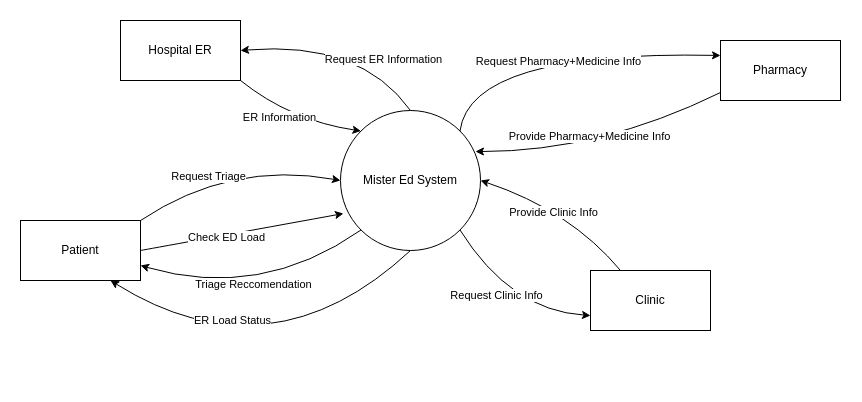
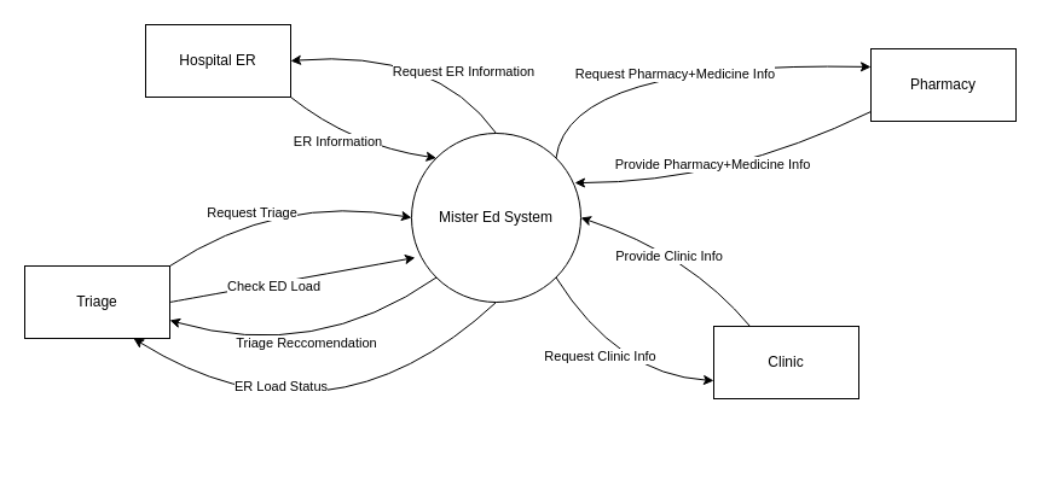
  <mxCell id="0" />
  <mxCell id="1" parent="0" />
  <mxCell id="2" value="Mister Ed System" style="ellipse;whiteSpace=wrap;html=1;aspect=fixed;" vertex="1" parent="1"><mxGeometry x="340" y="110" width="140" height="140" as="geometry" /></mxCell>
  <mxCell id="3" value="Hospital ER" style="rounded=0;whiteSpace=wrap;html=1;" vertex="1" parent="1"><mxGeometry x="120" y="20" width="120" height="60" as="geometry" /></mxCell>
  <mxCell id="4" value="Pharmacy" style="rounded=0;whiteSpace=wrap;html=1;" vertex="1" parent="1"><mxGeometry x="720" y="40" width="120" height="60" as="geometry" /></mxCell>
- <mxCell id="5" value="Patient" style="rounded=0;whiteSpace=wrap;html=1;" vertex="1" parent="1"><mxGeometry x="20" y="220" width="120" height="60" as="geometry" /></mxCell>
+ <mxCell id="5" value="Triage" style="rounded=0;whiteSpace=wrap;html=1;" vertex="1" parent="1"><mxGeometry x="20" y="220" width="120" height="60" as="geometry" /></mxCell>
  <mxCell id="6" value="Clinic" style="rounded=0;whiteSpace=wrap;html=1;" vertex="1" parent="1"><mxGeometry x="590" y="270" width="120" height="60" as="geometry" /></mxCell>
  <mxCell id="7" value="" style="endArrow=classic;html=1;exitX=1;exitY=0.5;exitDx=0;exitDy=0;entryX=0.021;entryY=0.736;entryDx=0;entryDy=0;entryPerimeter=0;curved=1;" edge="1" parent="1" source="5" target="2"><mxGeometry width="50" height="50" relative="1" as="geometry"><mxPoint x="420" y="170" as="sourcePoint" /><mxPoint x="470" y="120" as="targetPoint" /></mxGeometry></mxCell>
  <mxCell id="8" value="Check ED Load" style="edgeLabel;html=1;align=center;verticalAlign=middle;resizable=0;points=[];" vertex="1" connectable="0" parent="7"><mxGeometry x="-0.155" y="-2" relative="1" as="geometry"><mxPoint as="offset" /></mxGeometry></mxCell>
  <mxCell id="9" value="" style="endArrow=classic;html=1;exitX=1;exitY=0;exitDx=0;exitDy=0;entryX=0;entryY=0.5;entryDx=0;entryDy=0;curved=1;" edge="1" parent="1" source="5" target="2"><mxGeometry width="50" height="50" relative="1" as="geometry"><mxPoint x="420" y="170" as="sourcePoint" /><mxPoint x="470" y="120" as="targetPoint" /><Array as="points"><mxPoint x="230" y="160" /></Array></mxGeometry></mxCell>
  <mxCell id="10" value="Request Triage" style="edgeLabel;html=1;align=center;verticalAlign=middle;resizable=0;points=[];" vertex="1" connectable="0" parent="9"><mxGeometry x="-0.265" y="-1" relative="1" as="geometry"><mxPoint as="offset" /></mxGeometry></mxCell>
  <mxCell id="11" value="" style="endArrow=classic;html=1;exitX=0;exitY=1;exitDx=0;exitDy=0;entryX=1;entryY=0.75;entryDx=0;entryDy=0;curved=1;" edge="1" parent="1" source="2" target="5"><mxGeometry width="50" height="50" relative="1" as="geometry"><mxPoint x="420" y="170" as="sourcePoint" /><mxPoint x="470" y="120" as="targetPoint" /><Array as="points"><mxPoint x="260" y="300" /></Array></mxGeometry></mxCell>
  <mxCell id="12" value="Triage Reccomendation" style="edgeLabel;html=1;align=center;verticalAlign=middle;resizable=0;points=[];" vertex="1" connectable="0" parent="11"><mxGeometry x="0.091" y="-14" relative="1" as="geometry"><mxPoint as="offset" /></mxGeometry></mxCell>
  <mxCell id="13" value="" style="endArrow=classic;html=1;curved=1;exitX=0.5;exitY=1;exitDx=0;exitDy=0;entryX=0.75;entryY=1;entryDx=0;entryDy=0;" edge="1" parent="1" source="2" target="5"><mxGeometry width="50" height="50" relative="1" as="geometry"><mxPoint x="420" y="230" as="sourcePoint" /><mxPoint x="470" y="180" as="targetPoint" /><Array as="points"><mxPoint x="270" y="380" /></Array></mxGeometry></mxCell>
  <mxCell id="14" value="ER Load Status" style="edgeLabel;html=1;align=center;verticalAlign=middle;resizable=0;points=[];" vertex="1" connectable="0" parent="13"><mxGeometry x="0.346" y="-32" relative="1" as="geometry"><mxPoint y="1" as="offset" /></mxGeometry></mxCell>
  <mxCell id="15" value="" style="endArrow=classic;html=1;curved=1;exitX=0.5;exitY=0;exitDx=0;exitDy=0;entryX=1;entryY=0.5;entryDx=0;entryDy=0;" edge="1" parent="1" source="2" target="3"><mxGeometry width="50" height="50" relative="1" as="geometry"><mxPoint x="420" y="200" as="sourcePoint" /><mxPoint x="470" y="150" as="targetPoint" /><Array as="points"><mxPoint x="360" y="40" /></Array></mxGeometry></mxCell>
  <mxCell id="16" value="Request ER Information" style="edgeLabel;html=1;align=center;verticalAlign=middle;resizable=0;points=[];" vertex="1" connectable="0" parent="15"><mxGeometry x="-0.435" y="-8" relative="1" as="geometry"><mxPoint as="offset" /></mxGeometry></mxCell>
  <mxCell id="17" value="" style="endArrow=classic;html=1;curved=1;exitX=1;exitY=1;exitDx=0;exitDy=0;entryX=0;entryY=0;entryDx=0;entryDy=0;" edge="1" parent="1" source="3" target="2"><mxGeometry width="50" height="50" relative="1" as="geometry"><mxPoint x="400" y="200" as="sourcePoint" /><mxPoint x="450" y="150" as="targetPoint" /><Array as="points"><mxPoint x="290" y="120" /></Array></mxGeometry></mxCell>
  <mxCell id="18" value="ER Information" style="edgeLabel;html=1;align=center;verticalAlign=middle;resizable=0;points=[];" vertex="1" connectable="0" parent="17"><mxGeometry x="-0.223" y="-4" relative="1" as="geometry"><mxPoint as="offset" /></mxGeometry></mxCell>
  <mxCell id="19" value="" style="endArrow=classic;html=1;curved=1;entryX=0;entryY=0.25;entryDx=0;entryDy=0;exitX=1;exitY=0;exitDx=0;exitDy=0;" edge="1" parent="1" source="2" target="4"><mxGeometry width="50" height="50" relative="1" as="geometry"><mxPoint x="390" y="200" as="sourcePoint" /><mxPoint x="440" y="150" as="targetPoint" /><Array as="points"><mxPoint x="470" y="50" /></Array></mxGeometry></mxCell>
  <mxCell id="20" value="Request Pharmacy+Medicine Info" style="edgeLabel;html=1;align=center;verticalAlign=middle;resizable=0;points=[];" vertex="1" connectable="0" parent="19"><mxGeometry x="-0.238" y="-19" relative="1" as="geometry"><mxPoint x="43" y="-9" as="offset" /></mxGeometry></mxCell>
  <mxCell id="21" value="" style="endArrow=classic;html=1;curved=1;entryX=0;entryY=0.75;entryDx=0;entryDy=0;exitX=1;exitY=1;exitDx=0;exitDy=0;" edge="1" parent="1" source="2" target="6"><mxGeometry width="50" height="50" relative="1" as="geometry"><mxPoint x="450" y="240" as="sourcePoint" /><mxPoint x="500" y="190" as="targetPoint" /><Array as="points"><mxPoint x="510" y="310" /></Array></mxGeometry></mxCell>
  <mxCell id="22" value="Request Clinic Info" style="edgeLabel;html=1;align=center;verticalAlign=middle;resizable=0;points=[];" vertex="1" connectable="0" parent="21"><mxGeometry x="-0.158" y="-4" relative="1" as="geometry"><mxPoint as="offset" /></mxGeometry></mxCell>
  <mxCell id="23" value="" style="endArrow=classic;html=1;exitX=0.25;exitY=0;exitDx=0;exitDy=0;entryX=1;entryY=0.5;entryDx=0;entryDy=0;curved=1;" edge="1" parent="1" source="6" target="2"><mxGeometry width="50" height="50" relative="1" as="geometry"><mxPoint x="450" y="240" as="sourcePoint" /><mxPoint x="500" y="190" as="targetPoint" /><Array as="points"><mxPoint x="570" y="210" /></Array></mxGeometry></mxCell>
  <mxCell id="24" value="Provide Clinic Info" style="edgeLabel;html=1;align=center;verticalAlign=middle;resizable=0;points=[];" vertex="1" connectable="0" parent="23"><mxGeometry x="0.087" y="7" relative="1" as="geometry"><mxPoint as="offset" /></mxGeometry></mxCell>
  <mxCell id="25" value="" style="endArrow=classic;html=1;entryX=0.964;entryY=0.293;entryDx=0;entryDy=0;entryPerimeter=0;exitX=0;exitY=0.867;exitDx=0;exitDy=0;exitPerimeter=0;curved=1;" edge="1" parent="1" source="4" target="2"><mxGeometry width="50" height="50" relative="1" as="geometry"><mxPoint x="450" y="240" as="sourcePoint" /><mxPoint x="500" y="190" as="targetPoint" /><Array as="points"><mxPoint x="600" y="151" /></Array></mxGeometry></mxCell>
  <mxCell id="26" value="Provide Pharmacy+Medicine Info" style="edgeLabel;html=1;align=center;verticalAlign=middle;resizable=0;points=[];" vertex="1" connectable="0" parent="25"><mxGeometry x="0.142" y="-12" relative="1" as="geometry"><mxPoint x="3" y="-4" as="offset" /></mxGeometry></mxCell>
